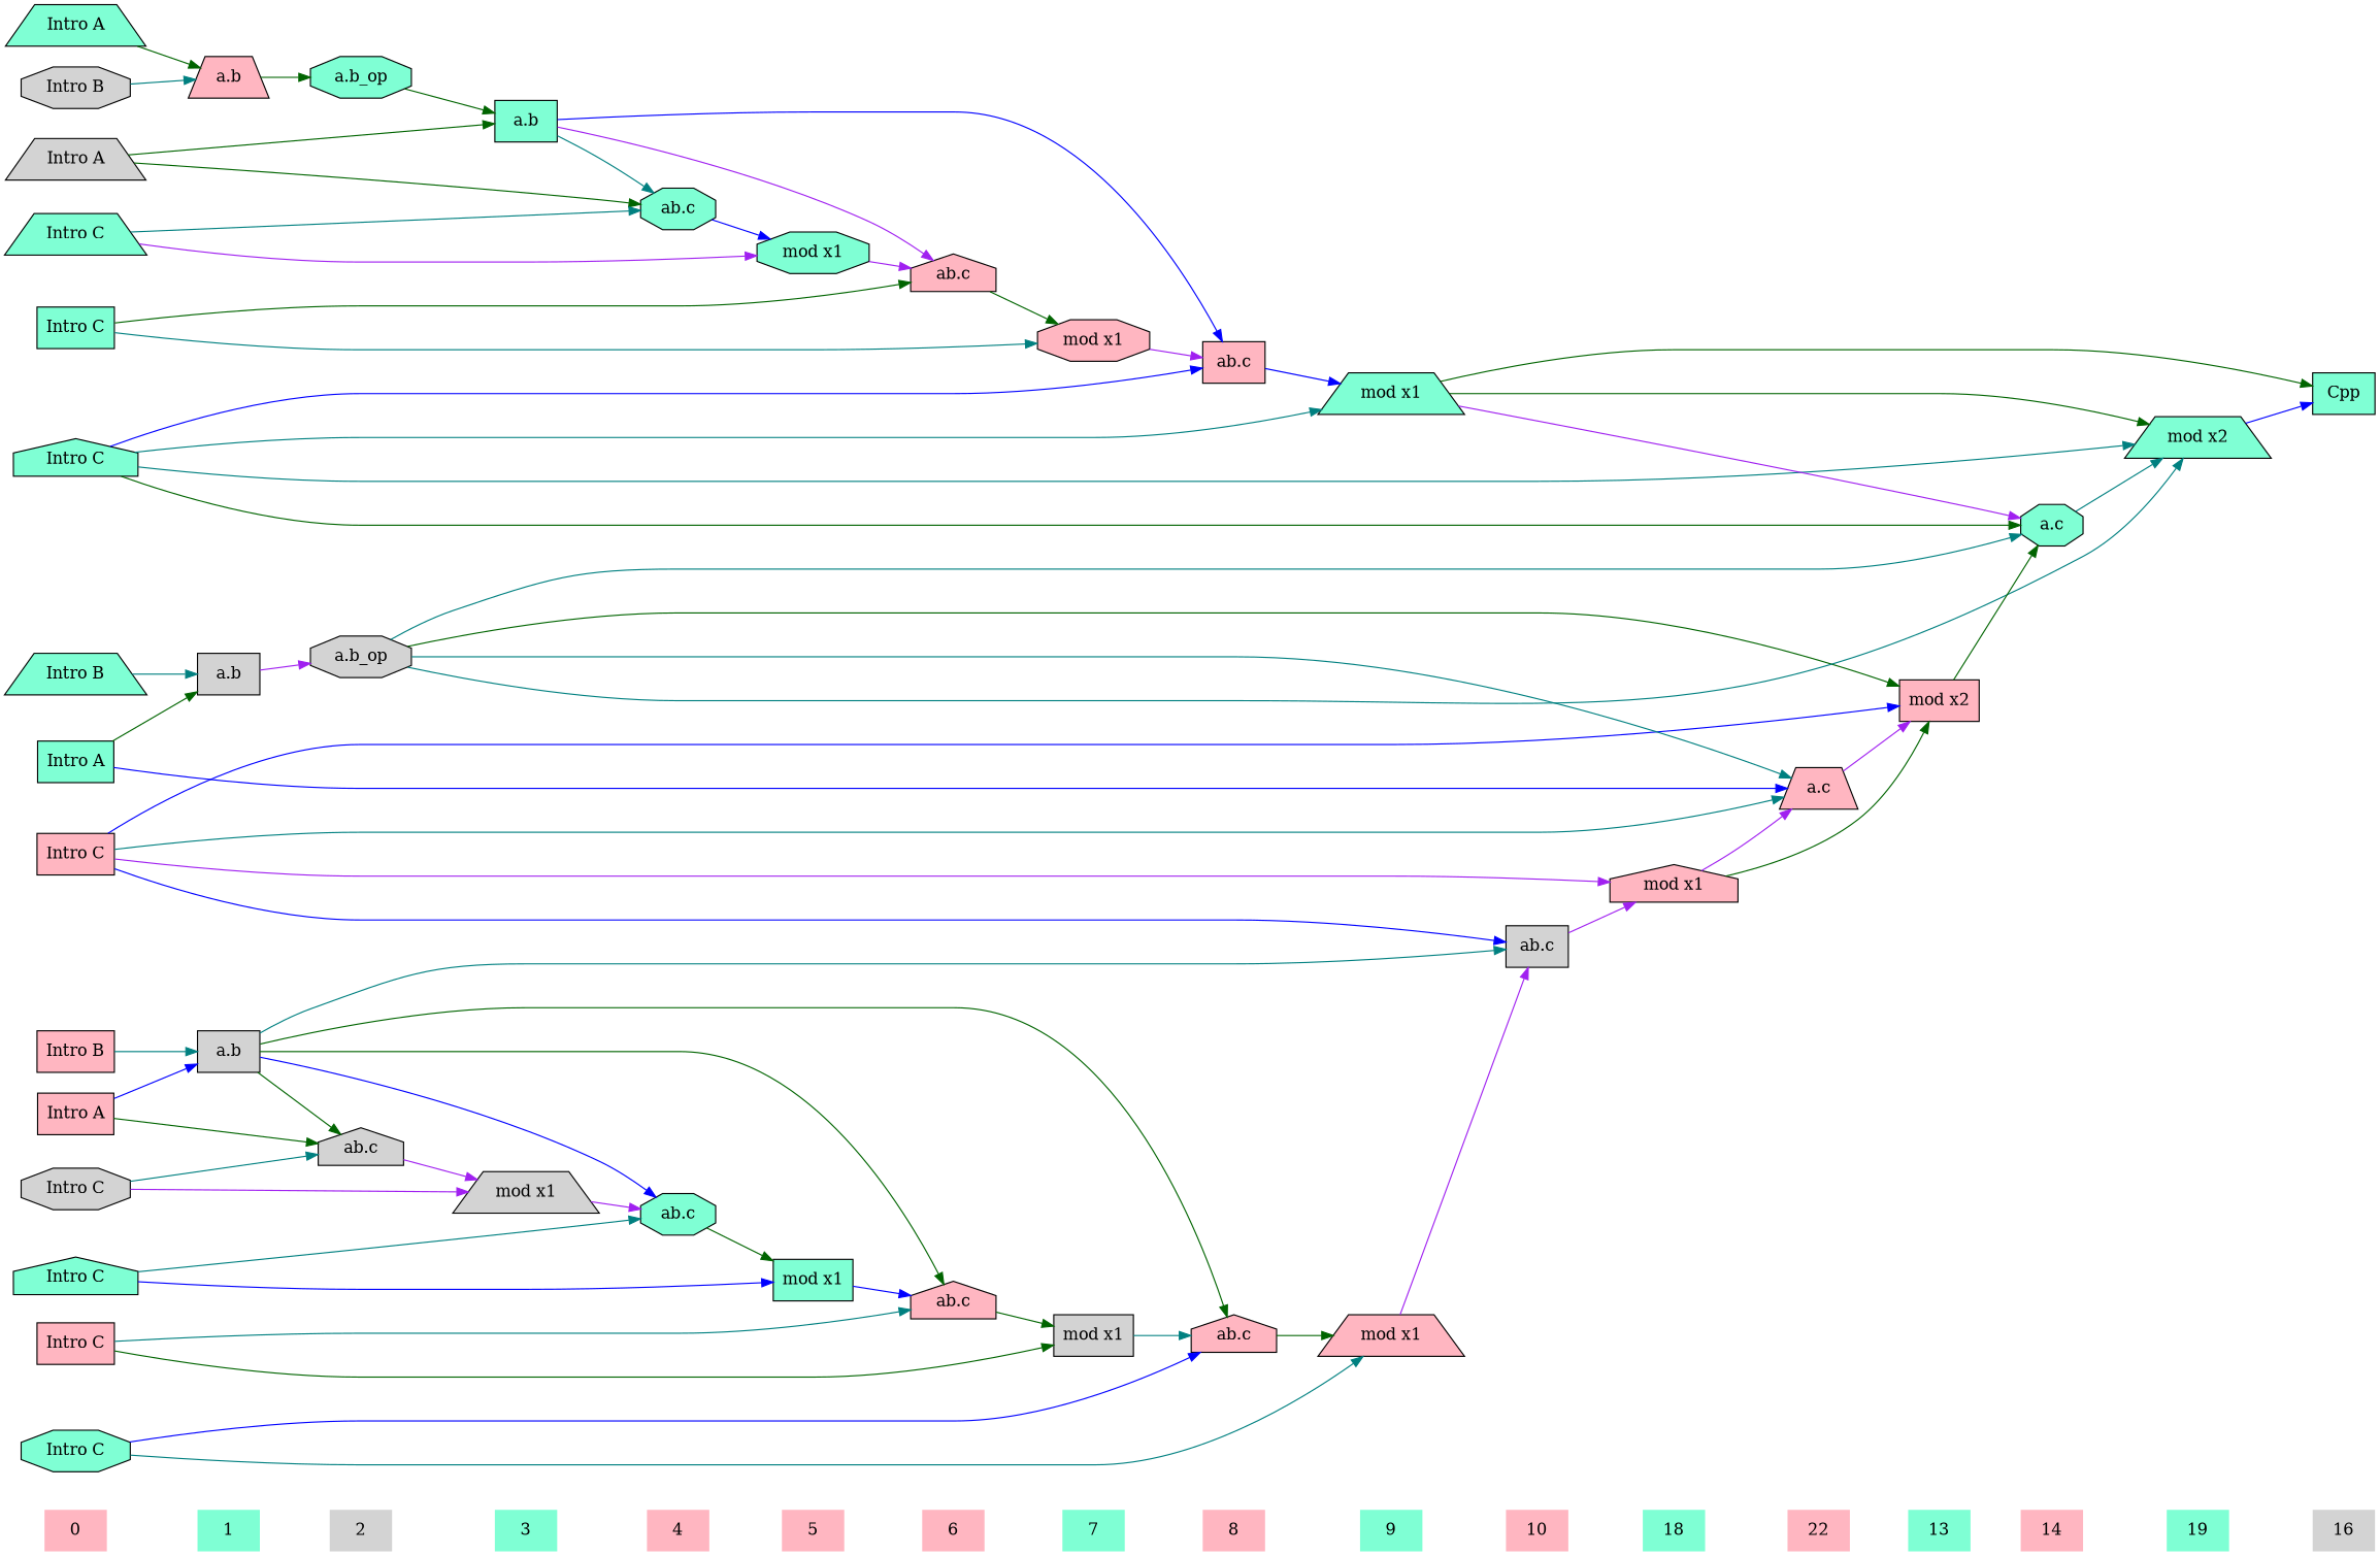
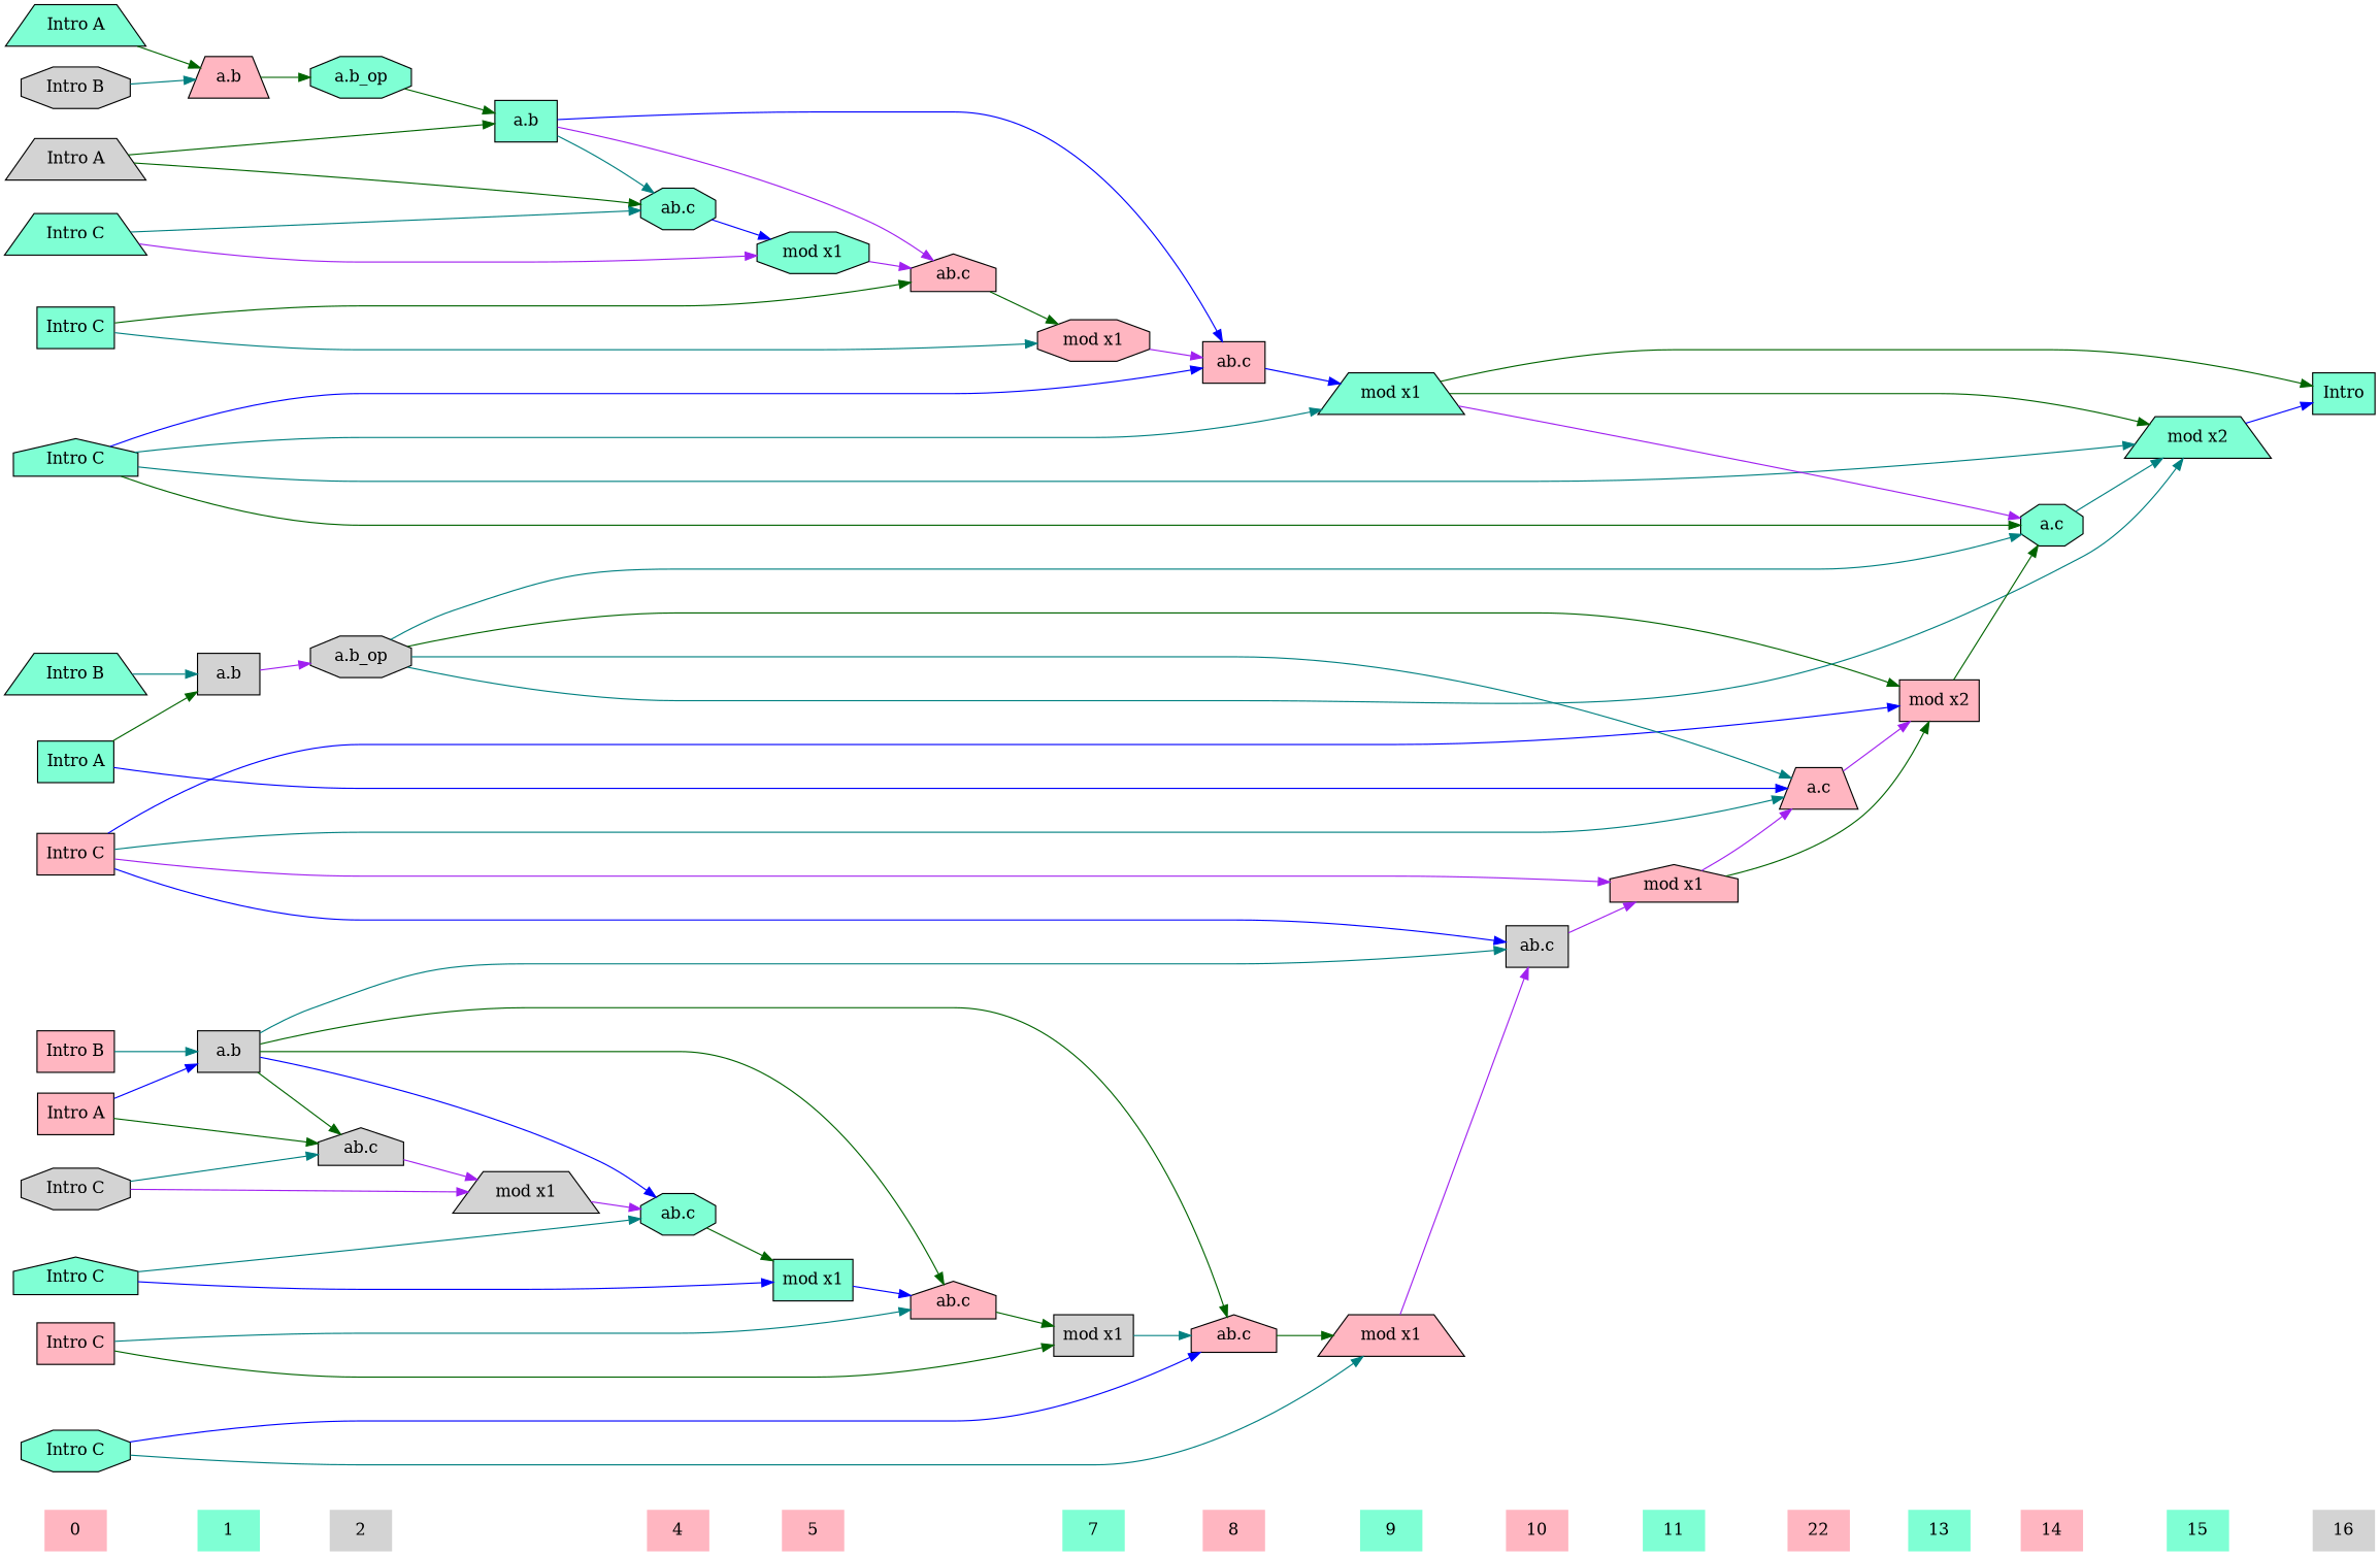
  digraph {
    rankdir=LR
    ranksep=.5
    node [fillcolor=aquamarine shape=plaintext style=filled]
    edge [color=darkgreen]
    0 [fillcolor=lightpink]
    n2 [fillcolor=lightpink label="Intro B" shape=box]
    n3 [label="Intro A" shape=trapezium]
    n4 [fillcolor=lightpink label="Intro A" shape=box]
    n5 [label="Intro B" shape=trapezium]
    n6 [fillcolor=lightgrey label="Intro A" shape=trapezium]
    n7 [fillcolor=lightgrey label="Intro B" shape=octagon]
    n8 [label="Intro A" shape=box]
    n9 [label="Intro C" shape=trapezium]
    n10 [label="Intro C" shape=house]
    n11 [fillcolor=lightpink label="Intro C" shape=box]
    n12 [fillcolor=lightpink label="Intro C" shape=box]
    n13 [fillcolor=lightgrey label="Intro C" shape=octagon]
    n14 [label="Intro C" shape=octagon]
    n15 [label="Intro C" shape=house]
    n16 [label="Intro C" shape=box]
    1
    n18 [fillcolor=lightgrey label="a.b" shape=box]
    n19 [fillcolor=lightgrey label="a.b" shape=box]
    n20 [fillcolor=lightpink label="a.b" shape=trapezium]
    2 [fillcolor=lightgrey]
    n22 [fillcolor=lightgrey label="a.b_op" shape=octagon]
    n23 [fillcolor=lightgrey label="ab.c" shape=house]
    n24 [label="a.b_op" shape=octagon]
-   3
    n26 [fillcolor=lightgrey label="mod x1" shape=trapezium]
    n27 [label="a.b" shape=box]
    4 [fillcolor=lightpink]
    n29 [label="ab.c" shape=octagon]
    n30 [label="ab.c" shape=octagon]
    5 [fillcolor=lightpink]
    n32 [label="mod x1" shape=box]
    n33 [label="mod x1" shape=octagon]
-   6 [fillcolor=lightpink]
    n35 [fillcolor=lightpink label="ab.c" shape=house]
    n36 [fillcolor=lightpink label="ab.c" shape=house]
    7
    n38 [fillcolor=lightgrey label="mod x1" shape=box]
    n39 [fillcolor=lightpink label="mod x1" shape=octagon]
    8 [fillcolor=lightpink]
    n41 [fillcolor=lightpink label="ab.c" shape=house]
    n42 [fillcolor=lightpink label="ab.c" shape=box]
    9
    n44 [fillcolor=lightpink label="mod x1" shape=trapezium]
    n45 [label="mod x1" shape=trapezium]
    10 [fillcolor=lightpink]
    n47 [fillcolor=lightgrey label="ab.c" shape=box]
-   11 [label=18]
+   11
    n49 [fillcolor=lightpink label="mod x1" shape=house]
    n50 [fillcolor=lightpink label=22]
    n51 [fillcolor=lightpink label="a.c" shape=trapezium]
    13
    n53 [fillcolor=lightpink label="mod x2" shape=box]
    14 [fillcolor=lightpink]
    n55 [label="a.c" shape=octagon]
-   15 [label=19]
+   15
    n57 [label="mod x2" shape=trapezium]
    16 [fillcolor=lightgrey]
-   n59 [label=Cpp shape=box]
+   n59 [label=Intro shape=box]
    subgraph sub_1 {
      rank=same
      0
      n2
      n3
      n4
      n5
      n6
      n7
      n8
      n9
      n10
      n11
      n12
      n13
      n14
      n15
      n16
    }
    subgraph sub_2 {
      rank=same
      1
      n18
      n19
      n20
    }
    subgraph sub_3 {
      rank=same
      2
      n22
      n23
      n24
    }
    subgraph sub_4 {
      rank=same
-     3
      n26
      n27
    }
    subgraph sub_5 {
      rank=same
      4
      n29
      n30
    }
    subgraph sub_6 {
      rank=same
      5
      n32
      n33
    }
    subgraph sub_7 {
      rank=same
-     6
      n35
      n36
    }
    subgraph sub_8 {
      rank=same
      7
      n38
      n39
    }
    subgraph sub_9 {
      rank=same
      8
      n41
      n42
    }
    subgraph sub_10 {
      rank=same
      9
      n44
      n45
    }
    subgraph sub_11 {
      rank=same
      10
      n47
    }
    subgraph sub_12 {
      rank=same
      11
      n49
    }
    subgraph sub_13 {
      rank=same
      n50
      n51
    }
    subgraph sub_14 {
      rank=same
      13
      n53
    }
    subgraph sub_15 {
      rank=same
      14
      n55
    }
    subgraph sub_16 {
      rank=same
      15
      n57
    }
    subgraph sub_17 {
      rank=same
      16
      n59
    }
    0 -> 1 [style=invis color=""]
    n2 -> n19 [color=teal]
    n3 -> n20
    n4 -> n19 [color=blue]
    n4 -> n23
    n5 -> n18 [color=teal]
    n6 -> n27
    n6 -> n30
    n7 -> n20 [color=teal]
    n8 -> n18
    n8 -> n51 [color=blue]
    n9 -> n30 [color=teal]
    n9 -> n33 [color=purple]
    n10 -> n29 [color=teal]
    n10 -> n32 [color=blue]
    n11 -> n35 [color=teal]
    n11 -> n38
    n12 -> n47 [color=blue]
    n12 -> n49 [color=purple]
    n12 -> n51 [color=teal]
    n12 -> n53 [color=blue]
    n13 -> n23 [color=teal]
    n13 -> n26 [color=purple]
    n14 -> n41 [color=blue]
    n14 -> n44 [color=teal]
    n15 -> n42 [color=blue]
    n15 -> n45 [color=teal]
    n15 -> n55
    n15 -> n57 [color=teal]
    n16 -> n36
    n16 -> n39 [color=teal]
    1 -> 2 [style=invis color=""]
    n18 -> n22 [color=purple]
    n19 -> n23
    n19 -> n29 [color=blue]
    n19 -> n35
    n19 -> n41
    n19 -> n47 [color=teal]
    n20 -> n24
-   2 -> 3 [style=invis color=""]
    n22 -> n51 [color=teal]
    n22 -> n53
    n22 -> n55 [color=teal]
    n22 -> n57 [color=teal]
    n23 -> n26 [color=purple]
    n24 -> n27
-   3 -> 4 [style=invis color=""]
    n26 -> n29 [color=purple]
    n27 -> n30 [color=teal]
    n27 -> n36 [color=purple]
    n27 -> n42 [color=blue]
    4 -> 5 [style=invis color=""]
    n29 -> n32
    n30 -> n33 [color=blue]
-   5 -> 6 [style=invis color=""]
    n32 -> n35 [color=blue]
    n33 -> n36 [color=purple]
-   6 -> 7 [style=invis color=""]
    n35 -> n38
    n36 -> n39
    7 -> 8 [style=invis color=""]
    n38 -> n41 [color=teal]
    n39 -> n42 [color=purple]
    8 -> 9 [style=invis color=""]
    n41 -> n44
    n42 -> n45 [color=blue]
    9 -> 10 [style=invis color=""]
    n44 -> n47 [color=purple]
    n45 -> n55 [color=purple]
    n45 -> n57
    n45 -> n59
    10 -> 11 [style=invis color=""]
    n47 -> n49 [color=purple]
    11 -> n50 [style=invis color=""]
    n49 -> n51 [color=purple]
    n49 -> n53
    n50 -> 13 [style=invis color=""]
    n51 -> n53 [color=purple]
    13 -> 14 [style=invis color=""]
    n53 -> n55
    14 -> 15 [style=invis color=""]
    n55 -> n57 [color=teal]
    15 -> 16 [style=invis color=""]
    n57 -> n59 [color=blue]
  }
